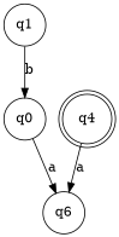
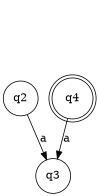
  digraph {
    node [shape=circle]
-   n1 [label=q1]
-   n2 [label=q0]
-   n3 [label=q6]
+   n2 [label=q2]
+   n3 [label=q3]
    n4 [label=q4 shape=doublecircle]
-   n1 -> n2 [label=b]
    n2 -> n3 [label=a]
    n4 -> n3 [label=a]
  }
